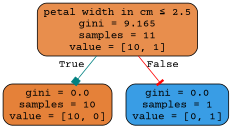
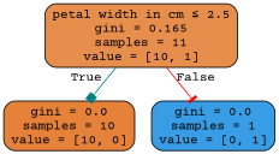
  digraph {
    fontname="Courier Prime"
    node [color=black fontname="Courier Prime" shape=box style="filled, rounded"]
    edge [fontname="Courier Prime" labeldistance=2.5]
-   n1 [fillcolor="#e88e4d" label=<petal width in cm &le; 2.5<br/>gini = 9.165<br/>samples = 11<br/>value = [10, 1]>]
+   n1 [fillcolor="#e88e4d" label=<petal width in cm &le; 2.5<br/>gini = 0.165<br/>samples = 11<br/>value = [10, 1]>]
    n2 [fillcolor="#e58139" label=<gini = 0.0<br/>samples = 10<br/>value = [10, 0]>]
    n3 [fillcolor="#399de5" label=<gini = 0.0<br/>samples = 1<br/>value = [0, 1]>]
    n1 -> n2 [headlabel=True labelangle=45 color=teal arrowhead=box]
    n1 -> n3 [headlabel=False labelangle=-45 color=red arrowhead=tee]
  }
